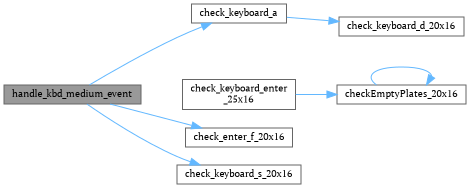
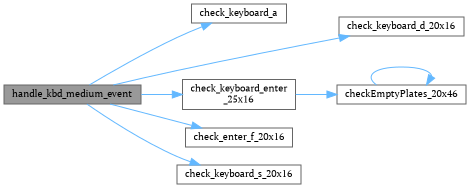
  digraph {
    fontname="PT Serif"
    rankdir=LR
    node [color=grey40 fillcolor=white fontname="PT Serif" fontsize=10 shape=box style=filled]
    edge [color=steelblue1 fontname="PT Serif" fontsize=10 labelfontname=Helvetica labelfontsize=10 style=solid]
    n1 [color=gray40 fillcolor=grey60 fontcolor=black height=0.2 label=handle_kbd_medium_event width=0.4]
    n2 [height=0.2 label=check_keyboard_a width=0.4]
    n3 [height=0.2 label=check_keyboard_d_20x16 width=0.4]
    n4 [height=0.2 label="check_keyboard_enter\l_25x16" width=0.4]
    n5 [height=0.2 label=check_enter_f_20x16 width=0.4]
    n6 [height=0.2 label=check_keyboard_s_20x16 width=0.4]
-   n7 [height=0.2 label=checkEmptyPlates_20x16 width=0.4]
+   n7 [height=0.2 label=checkEmptyPlates_20x46 width=0.4]
    n1 -> n2
-   n2 -> n3
+   n1 -> n3
+   n1 -> n4
    n1 -> n5
    n1 -> n6
    n4 -> n7
    n7 -> n7
  }
